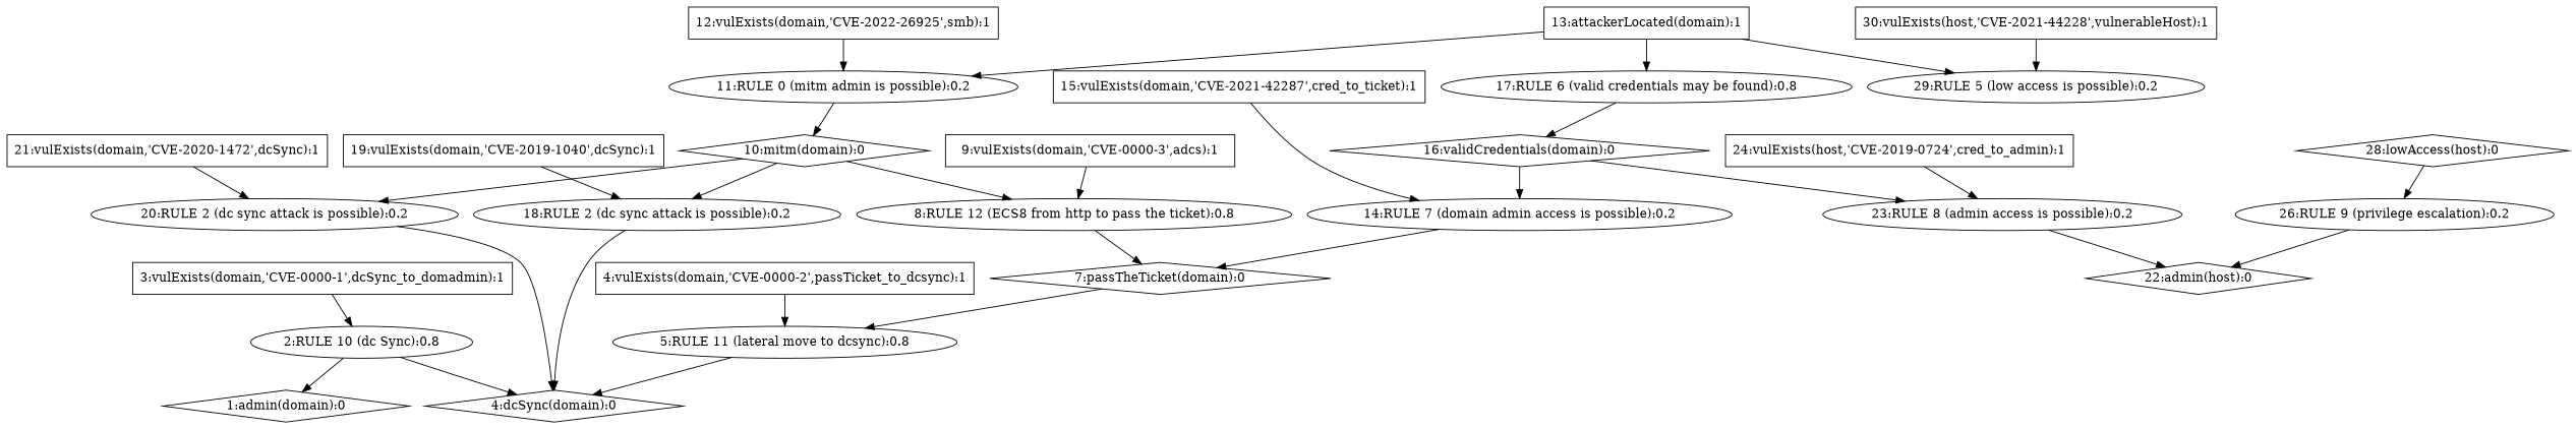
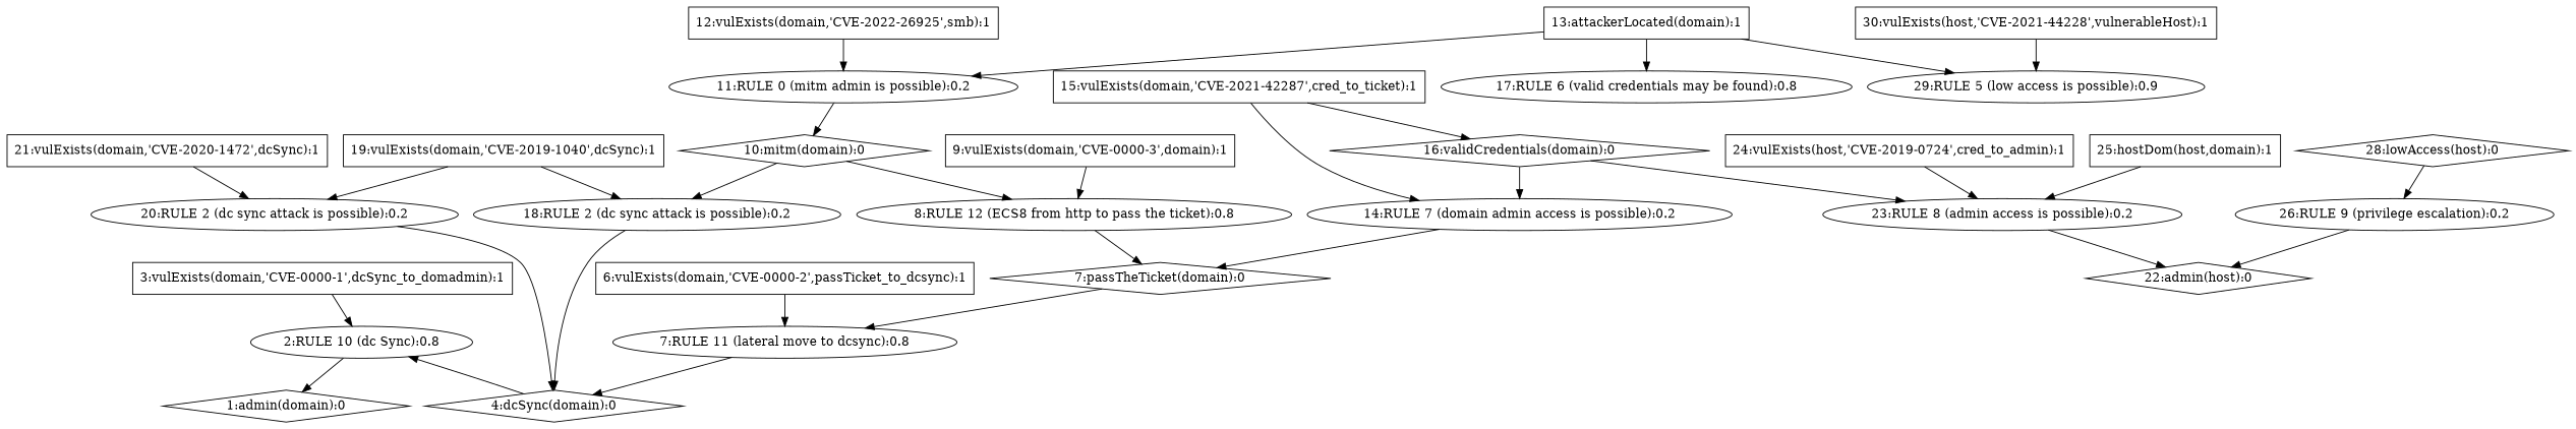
  digraph {
    node [shape=ellipse]
    n1 [label="1:admin(domain):0" shape=diamond]
    n2 [label="2:RULE 10 (dc Sync):0.8"]
    n3 [label="3:vulExists(domain,'CVE-0000-1',dcSync_to_domadmin):1" shape=box]
    n4 [label="4:dcSync(domain):0" shape=diamond]
-   n5 [label="5:RULE 11 (lateral move to dcsync):0.8"]
-   n6 [label="4:vulExists(domain,'CVE-0000-2',passTicket_to_dcsync):1" shape=box]
+   n5 [label="7:RULE 11 (lateral move to dcsync):0.8"]
+   n6 [label="6:vulExists(domain,'CVE-0000-2',passTicket_to_dcsync):1" shape=box]
    n7 [label="7:passTheTicket(domain):0" shape=diamond]
    n8 [label="8:RULE 12 (ECS8 from http to pass the ticket):0.8"]
-   n9 [label="9:vulExists(domain,'CVE-0000-3',adcs):1" shape=box]
+   n9 [label="9:vulExists(domain,'CVE-0000-3',domain):1" shape=box]
    n10 [label="10:mitm(domain):0" shape=diamond]
    n11 [label="18:RULE 2 (dc sync attack is possible):0.2"]
    n12 [label="20:RULE 2 (dc sync attack is possible):0.2"]
    n13 [label="11:RULE 0 (mitm admin is possible):0.2"]
    n14 [label="12:vulExists(domain,'CVE-2022-26925',smb):1" shape=box]
    n15 [label="13:attackerLocated(domain):1" shape=box]
    n16 [label="17:RULE 6 (valid credentials may be found):0.8"]
-   n17 [label="29:RULE 5 (low access is possible):0.2"]
+   n17 [label="29:RULE 5 (low access is possible):0.9"]
    n18 [label="16:validCredentials(domain):0" shape=diamond]
    n19 [label="14:RULE 7 (domain admin access is possible):0.2"]
    n20 [label="15:vulExists(domain,'CVE-2021-42287',cred_to_ticket):1" shape=box]
    n21 [label="23:RULE 8 (admin access is possible):0.2"]
    n22 [label="22:admin(host):0" shape=diamond]
    n23 [label="19:vulExists(domain,'CVE-2019-1040',dcSync):1" shape=box]
    n24 [label="21:vulExists(domain,'CVE-2020-1472',dcSync):1" shape=box]
    n25 [label="24:vulExists(host,'CVE-2019-0724',cred_to_admin):1" shape=box]
+   n26 [label="25:hostDom(host,domain):1" shape=box]
    n27 [label="26:RULE 9 (privilege escalation):0.2"]
    n28 [label="28:lowAccess(host):0" shape=diamond]
    n29 [label="30:vulExists(host,'CVE-2021-44228',vulnerableHost):1" shape=box]
    n2 -> n1
    n3 -> n2
-   n2 -> n4
+   n4 -> n2
    n5 -> n4
    n6 -> n5
    n7 -> n5
    n8 -> n7
    n9 -> n8
    n10 -> n8
    n10 -> n11
-   n10 -> n12
+   n23 -> n12
    n11 -> n4
    n12 -> n4
    n13 -> n10
    n14 -> n13
    n15 -> n13
    n15 -> n16
    n15 -> n17
-   n16 -> n18
+   n20 -> n18
    n18 -> n19
    n18 -> n21
    n19 -> n7
    n20 -> n19
    n21 -> n22
    n23 -> n11
    n24 -> n12
    n25 -> n21
+   n26 -> n21
    n27 -> n22
    n28 -> n27
    n29 -> n17
  }
